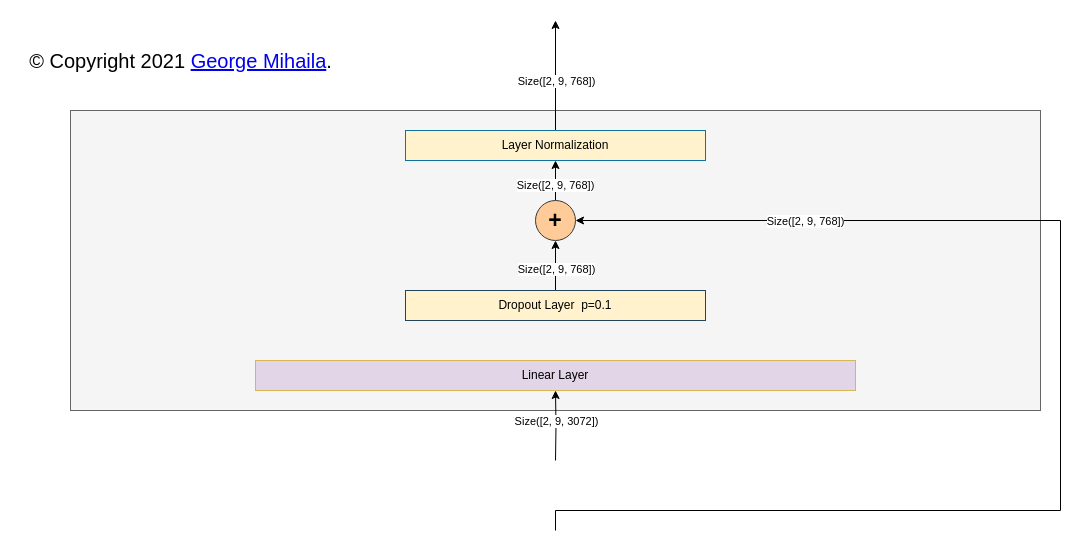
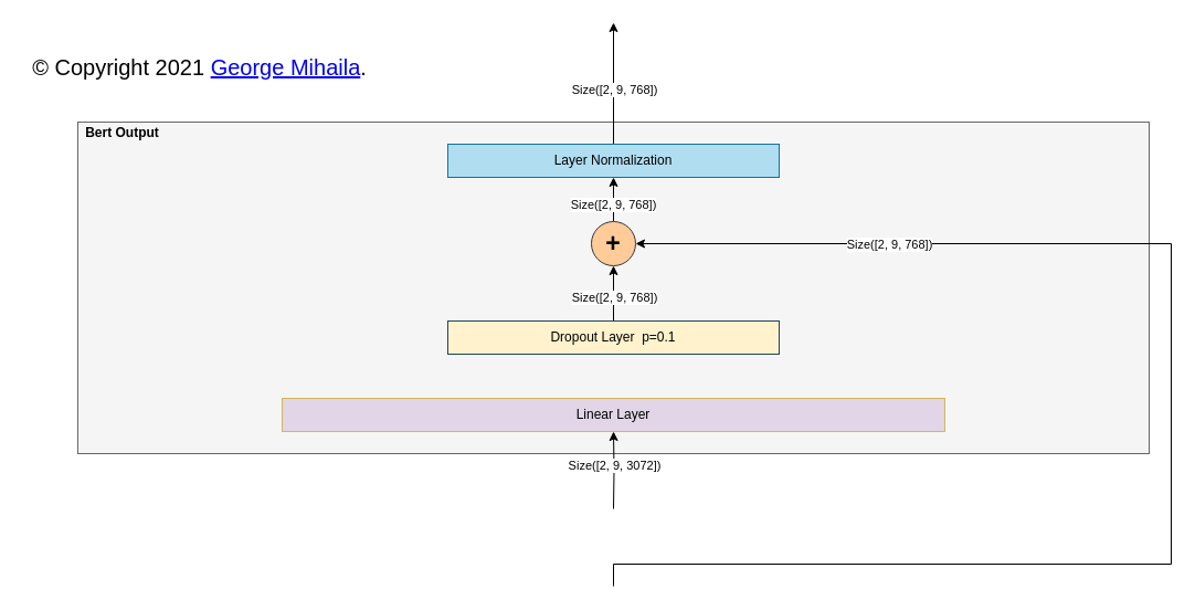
  <mxCell id="0" />
  <mxCell id="1" parent="0" />
  <mxCell id="2" value="" style="rounded=0;whiteSpace=wrap;html=1;fillColor=#f5f5f5;strokeColor=#666666;fontColor=#333333;" parent="1" vertex="1"><mxGeometry x="70" y="110" width="970" height="300" as="geometry" /></mxCell>
+ <mxCell id="3" value="&lt;b&gt;Bert Output&lt;/b&gt;" style="text;html=1;align=center;verticalAlign=middle;resizable=0;points=[];autosize=1;" parent="1" vertex="1"><mxGeometry x="70" y="109.998" width="80" height="20" as="geometry" /></mxCell>
  <mxCell id="4" style="edgeStyle=orthogonalEdgeStyle;rounded=0;orthogonalLoop=1;jettySize=auto;html=1;entryX=1;entryY=0.5;entryDx=0;entryDy=0;fontColor=#000000;" parent="1" target="17" edge="1"><mxGeometry relative="1" as="geometry"><Array as="points"><mxPoint x="555" y="510" /><mxPoint x="1060" y="510" /><mxPoint x="1060" y="220" /></Array><mxPoint x="555" y="530" as="sourcePoint" /></mxGeometry></mxCell>
  <mxCell id="5" value="Size([2, 9, 768])" style="edgeLabel;html=1;align=center;verticalAlign=middle;resizable=0;points=[];fontColor=#000000;" parent="4" vertex="1" connectable="0"><mxGeometry x="0.648" relative="1" as="geometry"><mxPoint as="offset" /></mxGeometry></mxCell>
  <mxCell id="6" style="edgeStyle=orthogonalEdgeStyle;rounded=0;orthogonalLoop=1;jettySize=auto;html=1;exitX=0.5;exitY=0;exitDx=0;exitDy=0;entryX=0.5;entryY=1;entryDx=0;entryDy=0;fontColor=#000000;" parent="1" target="8" edge="1"><mxGeometry relative="1" as="geometry"><mxPoint x="555" y="460" as="sourcePoint" /></mxGeometry></mxCell>
  <mxCell id="7" value="Size([2, 9, 3072])" style="edgeLabel;html=1;align=center;verticalAlign=middle;resizable=0;points=[];fontColor=#000000;" parent="6" vertex="1" connectable="0"><mxGeometry x="0.343" relative="1" as="geometry"><mxPoint y="7" as="offset" /></mxGeometry></mxCell>
  <mxCell id="8" value="Linear Layer" style="rounded=0;whiteSpace=wrap;html=1;fillColor=#e1d5e7;strokeColor=#d6b656;" parent="1" vertex="1"><mxGeometry x="255" y="360" width="600" height="30" as="geometry" /></mxCell>
  <mxCell id="9" style="edgeStyle=orthogonalEdgeStyle;rounded=0;orthogonalLoop=1;jettySize=auto;html=1;exitX=0.5;exitY=0;exitDx=0;exitDy=0;fontColor=#000000;" parent="1" source="11" edge="1"><mxGeometry relative="1" as="geometry"><mxPoint x="555" y="20" as="targetPoint" /></mxGeometry></mxCell>
  <mxCell id="10" value="Size([2, 9, 768])" style="edgeLabel;html=1;align=center;verticalAlign=middle;resizable=0;points=[];fontColor=#000000;" parent="9" vertex="1" connectable="0"><mxGeometry x="-0.612" y="-3" relative="1" as="geometry"><mxPoint x="-3" y="-28.57" as="offset" /></mxGeometry></mxCell>
- <mxCell id="11" value="Layer Normalization" style="rounded=0;whiteSpace=wrap;html=1;fillColor=#fff2cc;strokeColor=#10739e;" parent="1" vertex="1"><mxGeometry x="405" y="130" width="300" height="30" as="geometry" /></mxCell>
+ <mxCell id="11" value="Layer Normalization" style="rounded=0;whiteSpace=wrap;html=1;fillColor=#b1ddf0;strokeColor=#10739e;" parent="1" vertex="1"><mxGeometry x="405" y="130" width="300" height="30" as="geometry" /></mxCell>
  <mxCell id="12" style="edgeStyle=orthogonalEdgeStyle;rounded=0;orthogonalLoop=1;jettySize=auto;html=1;exitX=0.5;exitY=0;exitDx=0;exitDy=0;entryX=0.5;entryY=1;entryDx=0;entryDy=0;fontColor=#000000;" parent="1" source="14" target="17" edge="1"><mxGeometry relative="1" as="geometry" /></mxCell>
  <mxCell id="13" value="Size([2, 9, 768])" style="edgeLabel;html=1;align=center;verticalAlign=middle;resizable=0;points=[];fontColor=#000000;" parent="12" vertex="1" connectable="0"><mxGeometry x="-0.12" relative="1" as="geometry"><mxPoint as="offset" /></mxGeometry></mxCell>
  <mxCell id="14" value="Dropout Layer&amp;nbsp;&amp;nbsp;p=0.1" style="rounded=0;whiteSpace=wrap;html=1;fillColor=#fff2cc;strokeColor=#23445d;" parent="1" vertex="1"><mxGeometry x="405" y="290" width="300" height="30" as="geometry" /></mxCell>
  <mxCell id="15" style="edgeStyle=orthogonalEdgeStyle;rounded=0;orthogonalLoop=1;jettySize=auto;html=1;exitX=0.5;exitY=0;exitDx=0;exitDy=0;entryX=0.5;entryY=1;entryDx=0;entryDy=0;fontColor=#000000;" parent="1" source="17" target="11" edge="1"><mxGeometry relative="1" as="geometry" /></mxCell>
  <mxCell id="16" value="Size([2, 9, 768])" style="edgeLabel;html=1;align=center;verticalAlign=middle;resizable=0;points=[];fontColor=#000000;" parent="15" vertex="1" connectable="0"><mxGeometry x="-0.2" y="1" relative="1" as="geometry"><mxPoint as="offset" /></mxGeometry></mxCell>
  <mxCell id="17" value="&lt;b&gt;&lt;font style=&quot;font-size: 23px&quot;&gt;+&lt;/font&gt;&lt;/b&gt;" style="ellipse;whiteSpace=wrap;html=1;aspect=fixed;fillColor=#ffcc99;strokeColor=#36393d;" parent="1" vertex="1"><mxGeometry x="535" y="200" width="40" height="40" as="geometry" /></mxCell>
  <mxCell id="18" value="&lt;font style=&quot;font-size: 20px&quot;&gt;© Copyright 2021 &lt;a href=&quot;https://gmihaila.github.io/&quot;&gt;George Mihaila&lt;/a&gt;.&lt;/font&gt;" style="text;html=1;align=center;verticalAlign=middle;resizable=0;points=[];autosize=1;fontColor=#000000;" parent="1" vertex="1"><mxGeometry x="20" y="50" width="320" height="20" as="geometry" /></mxCell>
